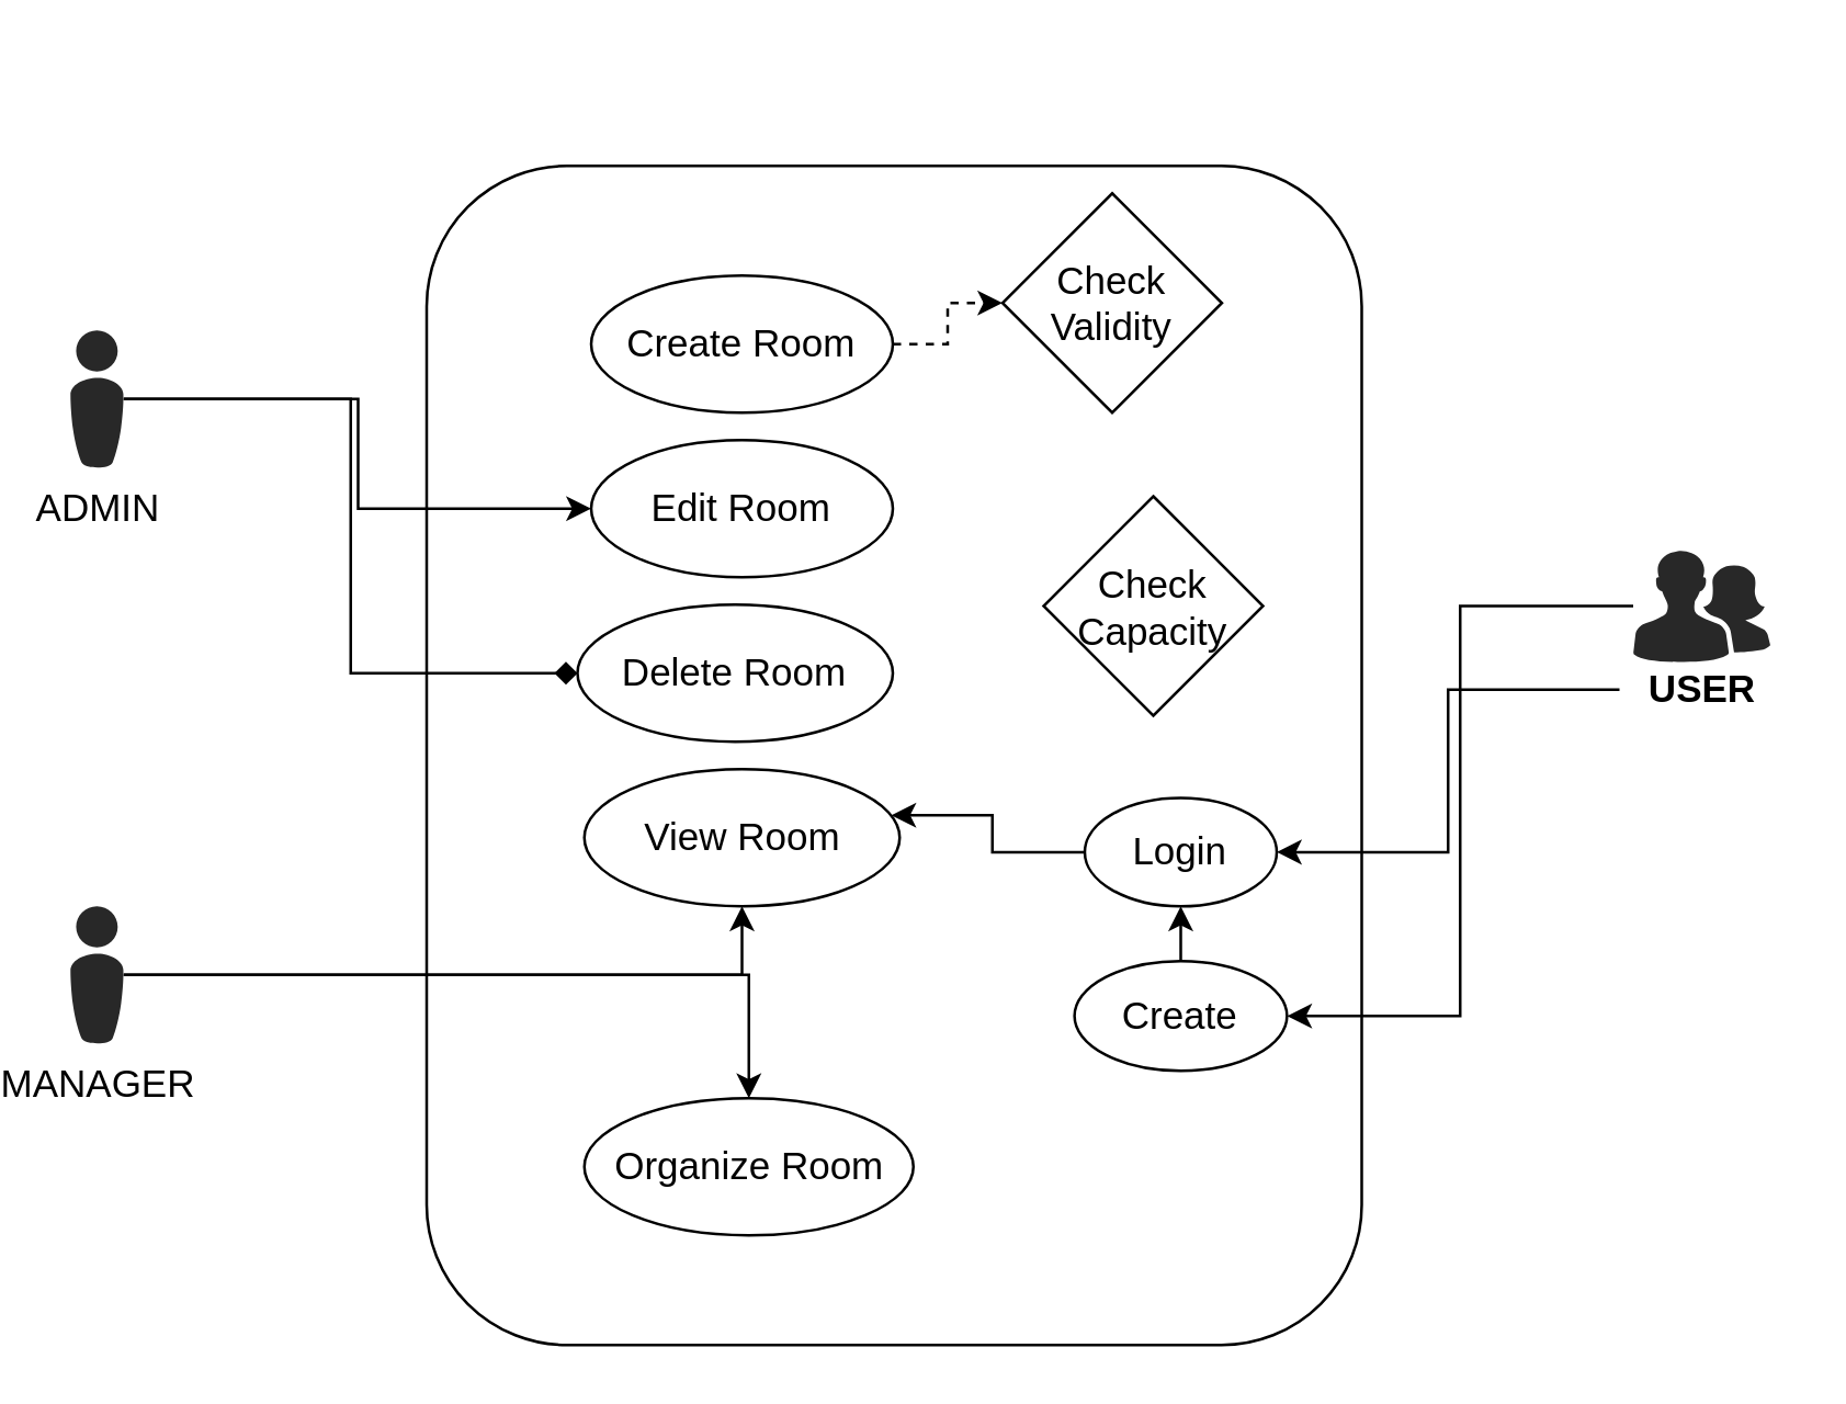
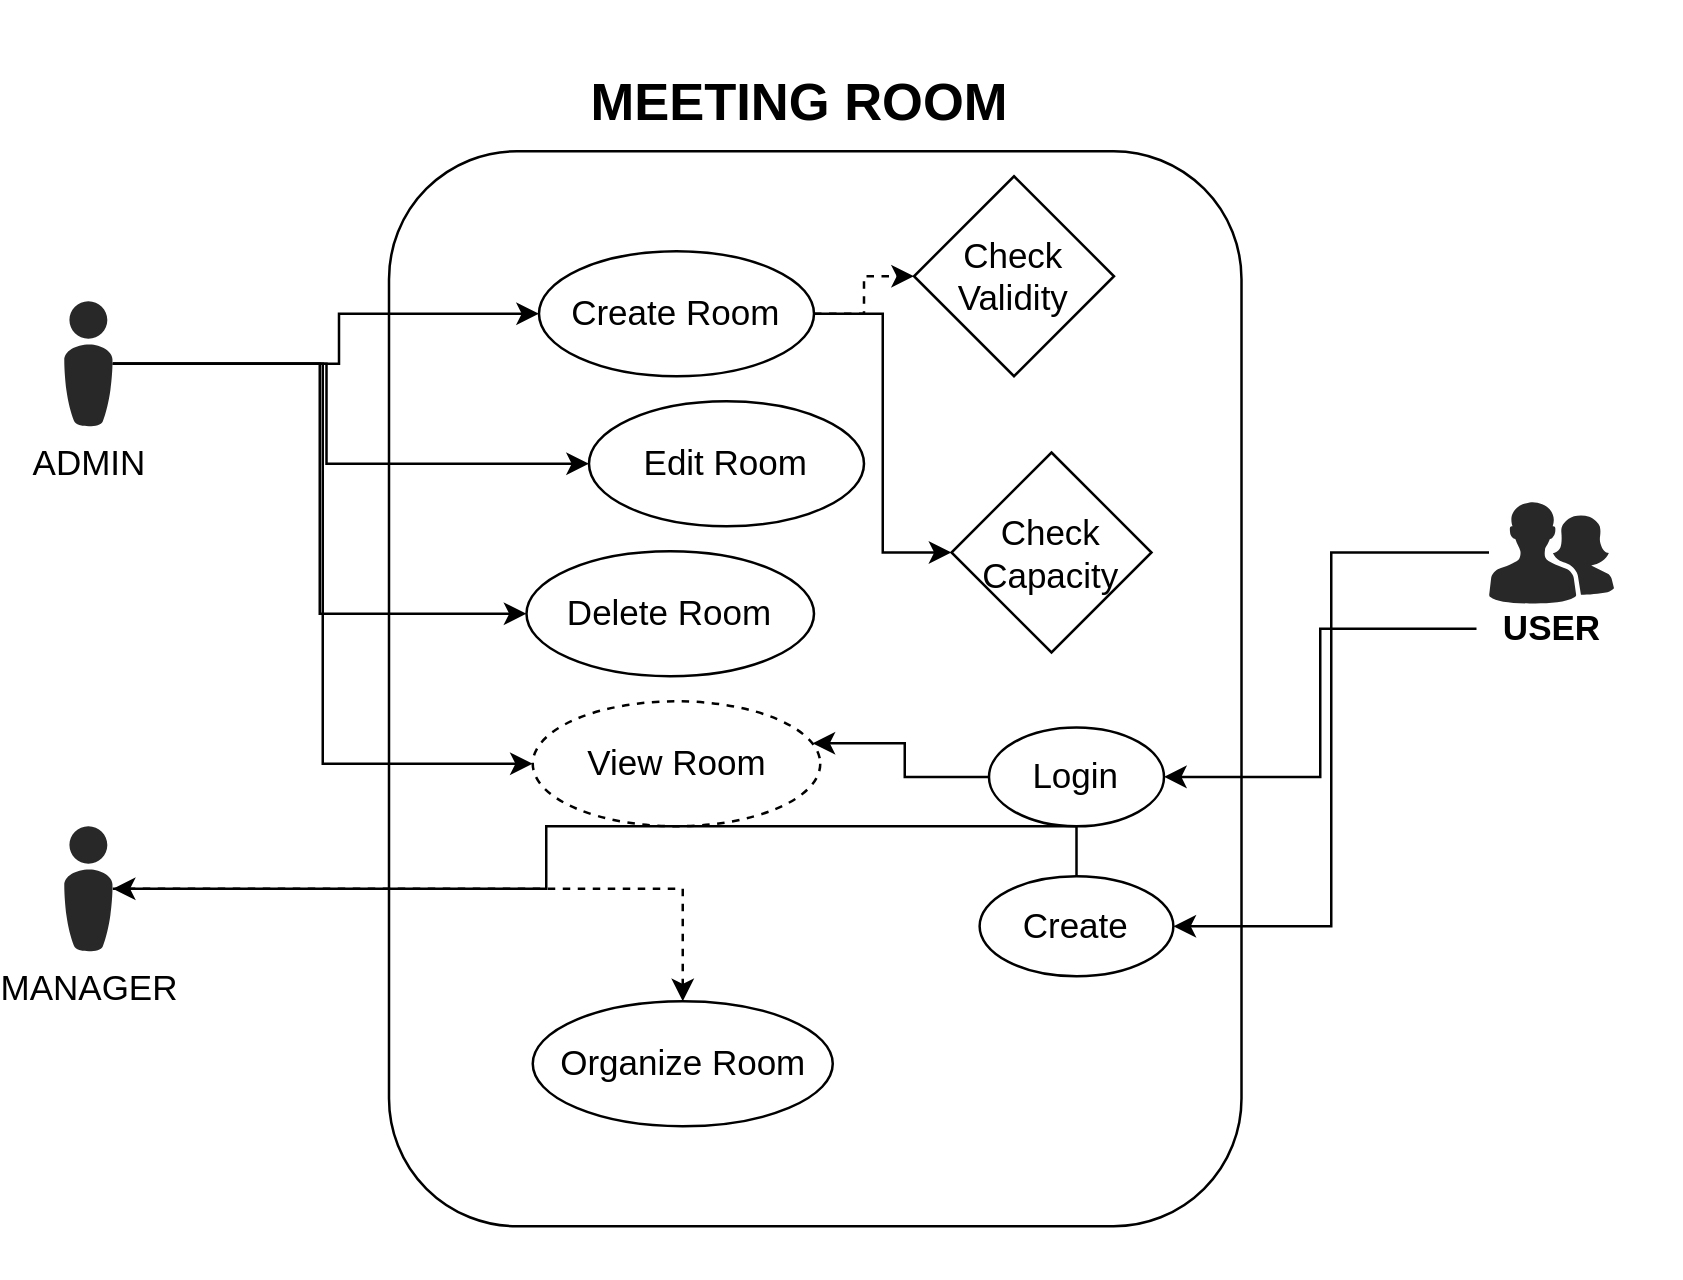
  <mxCell id="0" />
  <mxCell id="1" parent="0" />
  <mxCell id="2" value="" style="rounded=1;whiteSpace=wrap;html=1;fontStyle=1" parent="1" vertex="1"><mxGeometry x="150" y="60" width="341" height="430" as="geometry" /></mxCell>
  <mxCell id="3" value="" style="edgeStyle=orthogonalEdgeStyle;rounded=0;orthogonalLoop=1;jettySize=auto;html=1;fontSize=14;entryX=1;entryY=0.5;entryDx=0;entryDy=0;" parent="1" source="4" target="27" edge="1"><mxGeometry relative="1" as="geometry" /></mxCell>
  <mxCell id="4" value="" style="verticalLabelPosition=bottom;sketch=0;html=1;fillColor=#282828;strokeColor=none;verticalAlign=top;pointerEvents=1;align=center;shape=mxgraph.cisco_safe.people_places_things_icons.icon2;" parent="1" vertex="1"><mxGeometry x="590" y="200" width="50" height="41" as="geometry" /></mxCell>
  <mxCell id="5" style="edgeStyle=orthogonalEdgeStyle;rounded=0;orthogonalLoop=1;jettySize=auto;html=1;entryX=1;entryY=0.5;entryDx=0;entryDy=0;fontSize=14;" parent="1" source="6" target="25" edge="1"><mxGeometry relative="1" as="geometry" /></mxCell>
  <mxCell id="6" value="&lt;b&gt;&lt;font style=&quot;font-size: 14px;&quot;&gt;USER&lt;/font&gt;&lt;/b&gt;" style="text;html=1;align=center;verticalAlign=middle;resizable=0;points=[];autosize=1;strokeColor=none;fillColor=none;" parent="1" vertex="1"><mxGeometry x="585" y="236" width="60" height="30" as="geometry" /></mxCell>
- <mxCell id="7" style="edgeStyle=orthogonalEdgeStyle;rounded=0;orthogonalLoop=1;jettySize=auto;html=1;entryX=0.5;entryY=1;entryDx=0;entryDy=0;fontSize=14;" parent="1" source="9" target="20" edge="1"><mxGeometry relative="1" as="geometry" /></mxCell>
- <mxCell id="8" style="edgeStyle=orthogonalEdgeStyle;rounded=0;orthogonalLoop=1;jettySize=auto;html=1;entryX=0.5;entryY=0;entryDx=0;entryDy=0;fontSize=14;" parent="1" source="9" target="23" edge="1"><mxGeometry relative="1" as="geometry" /></mxCell>
+ <mxCell id="8" style="edgeStyle=orthogonalEdgeStyle;rounded=0;orthogonalLoop=1;jettySize=auto;html=1;entryX=0.5;entryY=0;entryDx=0;entryDy=0;fontSize=14;dashed=1;" parent="1" source="9" target="23" edge="1"><mxGeometry relative="1" as="geometry" /></mxCell>
  <mxCell id="9" value="MANAGER" style="verticalLabelPosition=bottom;sketch=0;html=1;fillColor=#282828;strokeColor=none;verticalAlign=top;pointerEvents=1;align=center;shape=mxgraph.cisco_safe.people_places_things_icons.icon8;fontSize=14;" parent="1" vertex="1"><mxGeometry x="20" y="330" width="19.5" height="50" as="geometry" /></mxCell>
+ <mxCell id="10" style="edgeStyle=orthogonalEdgeStyle;rounded=0;orthogonalLoop=1;jettySize=auto;html=1;entryX=0;entryY=0.5;entryDx=0;entryDy=0;fontSize=14;" parent="1" source="14" target="17" edge="1"><mxGeometry relative="1" as="geometry"><Array as="points"><mxPoint x="130" y="145" /><mxPoint x="130" y="125" /></Array></mxGeometry></mxCell>
  <mxCell id="11" style="edgeStyle=orthogonalEdgeStyle;rounded=0;orthogonalLoop=1;jettySize=auto;html=1;fontSize=14;" parent="1" source="14" target="18" edge="1"><mxGeometry relative="1" as="geometry"><Array as="points"><mxPoint x="125" y="145" /><mxPoint x="125" y="185" /></Array></mxGeometry></mxCell>
- <mxCell id="12" style="edgeStyle=orthogonalEdgeStyle;rounded=0;orthogonalLoop=1;jettySize=auto;html=1;entryX=0;entryY=0.5;entryDx=0;entryDy=0;fontSize=14;endArrow=diamond;" parent="1" source="14" target="19" edge="1"><mxGeometry relative="1" as="geometry" /></mxCell>
+ <mxCell id="12" style="edgeStyle=orthogonalEdgeStyle;rounded=0;orthogonalLoop=1;jettySize=auto;html=1;entryX=0;entryY=0.5;entryDx=0;entryDy=0;fontSize=14;" parent="1" source="14" target="19" edge="1"><mxGeometry relative="1" as="geometry" /></mxCell>
+ <mxCell id="13" style="edgeStyle=orthogonalEdgeStyle;rounded=0;orthogonalLoop=1;jettySize=auto;html=1;entryX=0;entryY=0.5;entryDx=0;entryDy=0;fontSize=14;" parent="1" source="14" target="20" edge="1"><mxGeometry relative="1" as="geometry" /></mxCell>
  <mxCell id="14" value="ADMIN" style="verticalLabelPosition=bottom;sketch=0;html=1;fillColor=#282828;strokeColor=none;verticalAlign=top;pointerEvents=1;align=center;shape=mxgraph.cisco_safe.people_places_things_icons.icon8;fontSize=14;" parent="1" vertex="1"><mxGeometry x="20" y="120" width="19.5" height="50" as="geometry" /></mxCell>
  <mxCell id="15" style="edgeStyle=orthogonalEdgeStyle;rounded=0;orthogonalLoop=1;jettySize=auto;html=1;entryX=0;entryY=0.5;entryDx=0;entryDy=0;fontSize=14;dashed=1;" parent="1" source="17" target="21" edge="1"><mxGeometry relative="1" as="geometry" /></mxCell>
+ <mxCell id="16" style="edgeStyle=orthogonalEdgeStyle;rounded=0;orthogonalLoop=1;jettySize=auto;html=1;exitX=1;exitY=0.5;exitDx=0;exitDy=0;entryX=0;entryY=0.5;entryDx=0;entryDy=0;fontSize=14;" parent="1" source="17" target="22" edge="1"><mxGeometry relative="1" as="geometry" /></mxCell>
  <mxCell id="17" value="Create Room" style="ellipse;whiteSpace=wrap;html=1;fontSize=14;" parent="1" vertex="1"><mxGeometry x="210" y="100" width="110" height="50" as="geometry" /></mxCell>
- <mxCell id="18" value="Edit Room" style="ellipse;whiteSpace=wrap;html=1;fontSize=14;" parent="1" vertex="1"><mxGeometry x="210" y="160" width="110" height="50" as="geometry" /></mxCell>
+ <mxCell id="18" value="Edit Room" style="ellipse;whiteSpace=wrap;html=1;fontSize=14;" parent="1" vertex="1"><mxGeometry x="230" y="160" width="110" height="50" as="geometry" /></mxCell>
  <mxCell id="19" value="Delete Room" style="ellipse;whiteSpace=wrap;html=1;fontSize=14;" parent="1" vertex="1"><mxGeometry x="205" y="220" width="115" height="50" as="geometry" /></mxCell>
- <mxCell id="20" value="View Room" style="ellipse;whiteSpace=wrap;html=1;fontSize=14;" parent="1" vertex="1"><mxGeometry x="207.5" y="280" width="115" height="50" as="geometry" /></mxCell>
+ <mxCell id="20" value="View Room" style="ellipse;whiteSpace=wrap;html=1;fontSize=14;dashed=1;" parent="1" vertex="1"><mxGeometry x="207.5" y="280" width="115" height="50" as="geometry" /></mxCell>
  <mxCell id="21" value="Check Validity" style="rhombus;whiteSpace=wrap;html=1;fontSize=14;" parent="1" vertex="1"><mxGeometry x="360" y="70" width="80" height="80" as="geometry" /></mxCell>
  <mxCell id="22" value="Check Capacity" style="rhombus;whiteSpace=wrap;html=1;fontSize=14;" parent="1" vertex="1"><mxGeometry x="375" y="180.5" width="80" height="80" as="geometry" /></mxCell>
  <mxCell id="23" value="Organize Room" style="ellipse;whiteSpace=wrap;html=1;fontSize=14;" parent="1" vertex="1"><mxGeometry x="207.5" y="400" width="120" height="50" as="geometry" /></mxCell>
  <mxCell id="24" style="edgeStyle=orthogonalEdgeStyle;rounded=0;orthogonalLoop=1;jettySize=auto;html=1;entryX=0.973;entryY=0.336;entryDx=0;entryDy=0;entryPerimeter=0;fontSize=14;" parent="1" source="25" target="20" edge="1"><mxGeometry relative="1" as="geometry" /></mxCell>
  <mxCell id="25" value="Login" style="ellipse;whiteSpace=wrap;html=1;fontSize=14;" parent="1" vertex="1"><mxGeometry x="390" y="290.5" width="70" height="39.5" as="geometry" /></mxCell>
- <mxCell id="26" style="edgeStyle=orthogonalEdgeStyle;rounded=0;orthogonalLoop=1;jettySize=auto;html=1;exitX=0.5;exitY=0;exitDx=0;exitDy=0;entryX=0.5;entryY=1;entryDx=0;entryDy=0;fontSize=14;" parent="1" source="27" target="25" edge="1"><mxGeometry relative="1" as="geometry" /></mxCell>
+ <mxCell id="26" style="edgeStyle=orthogonalEdgeStyle;rounded=0;orthogonalLoop=1;jettySize=auto;html=1;exitX=0.5;exitY=0;exitDx=0;exitDy=0;fontSize=14;" parent="1" source="27" target="9" edge="1"><mxGeometry relative="1" as="geometry" /></mxCell>
  <mxCell id="27" value="Create" style="ellipse;whiteSpace=wrap;html=1;fontSize=14;" parent="1" vertex="1"><mxGeometry x="386.25" y="350" width="77.5" height="40" as="geometry" /></mxCell>
+ <mxCell id="28" value="&lt;b&gt;&lt;font style=&quot;font-size: 21px;&quot;&gt;MEETING ROOM&lt;/font&gt;&lt;/b&gt;" style="text;html=1;align=center;verticalAlign=middle;resizable=0;points=[];autosize=1;strokeColor=none;fillColor=none;fontSize=14;" parent="1" vertex="1"><mxGeometry x="219" y="20" width="190" height="40" as="geometry" /></mxCell>
